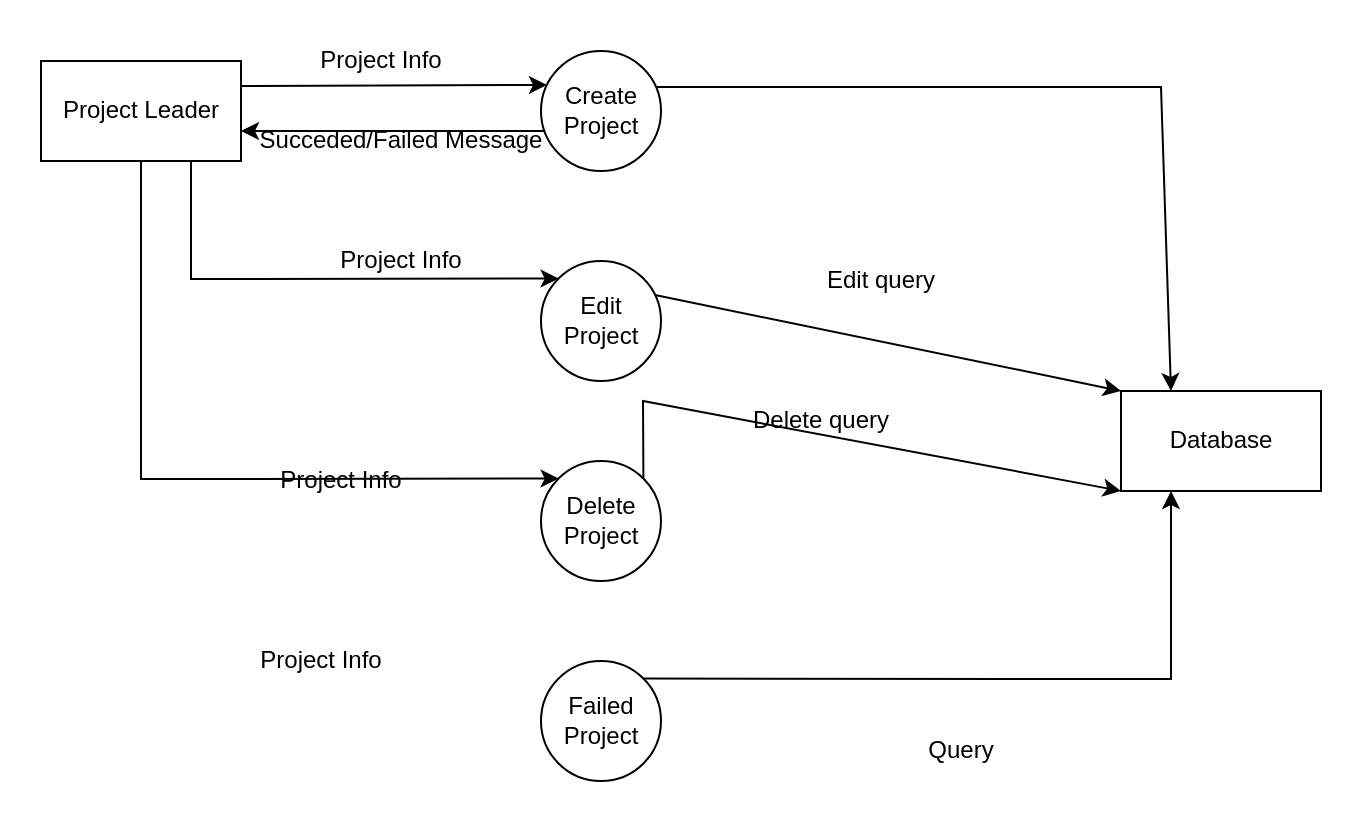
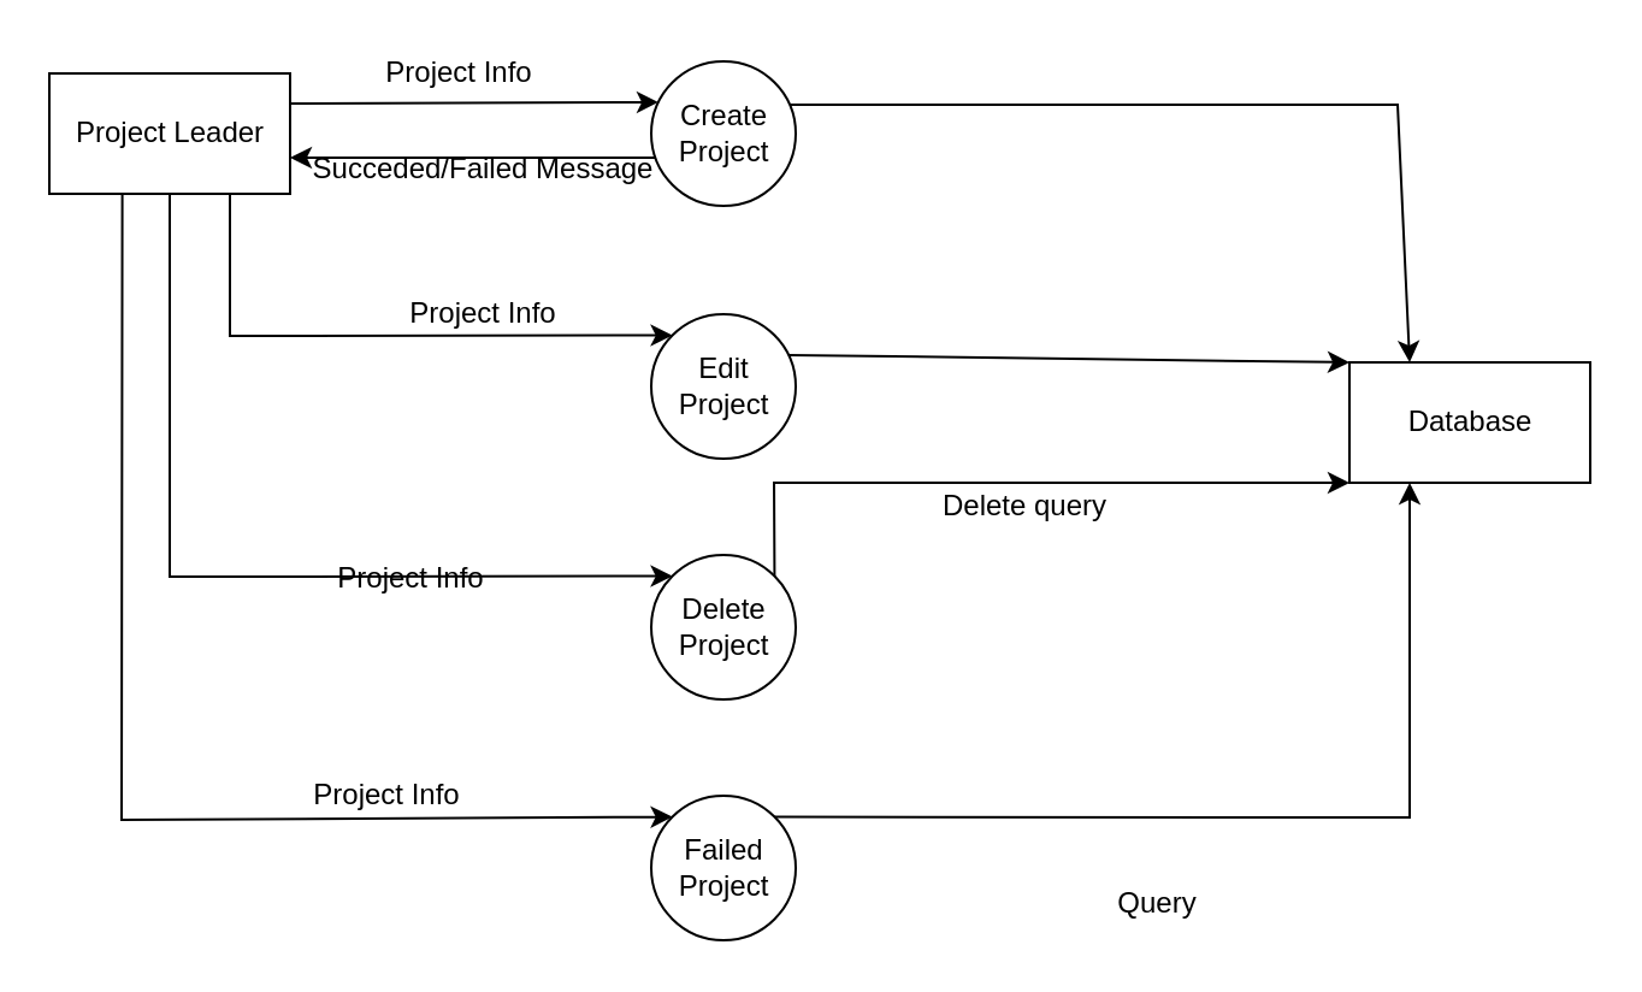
  <mxCell id="0" />
  <mxCell id="1" parent="0" />
  <mxCell id="2" value="Project Leader" style="html=1;dashed=0;whitespace=wrap;" vertex="1" parent="1"><mxGeometry x="20" y="30" width="100" height="50" as="geometry" /></mxCell>
  <mxCell id="3" value="&lt;div&gt;Create &lt;br&gt;&lt;/div&gt;&lt;div&gt;Project&lt;/div&gt;" style="shape=ellipse;html=1;dashed=0;whitespace=wrap;aspect=fixed;perimeter=ellipsePerimeter;" vertex="1" parent="1"><mxGeometry x="270" y="25" width="60" height="60" as="geometry" /></mxCell>
  <mxCell id="4" value="" style="endArrow=classic;html=1;rounded=0;entryX=0.05;entryY=0.283;entryDx=0;entryDy=0;entryPerimeter=0;exitX=1;exitY=0.25;exitDx=0;exitDy=0;" edge="1" parent="1" source="2" target="3"><mxGeometry width="50" height="50" relative="1" as="geometry"><mxPoint x="130" y="50" as="sourcePoint" /><mxPoint x="210" y="60" as="targetPoint" /></mxGeometry></mxCell>
  <mxCell id="5" value="Project Info" style="text;html=1;align=center;verticalAlign=middle;resizable=0;points=[];autosize=1;strokeColor=none;fillColor=none;" vertex="1" parent="1"><mxGeometry x="150" y="20" width="80" height="20" as="geometry" /></mxCell>
  <mxCell id="6" value="" style="endArrow=classic;html=1;rounded=0;exitX=0.033;exitY=0.667;exitDx=0;exitDy=0;exitPerimeter=0;" edge="1" parent="1" source="3"><mxGeometry width="50" height="50" relative="1" as="geometry"><mxPoint x="140" y="80.52" as="sourcePoint" /><mxPoint x="120" y="65" as="targetPoint" /></mxGeometry></mxCell>
  <mxCell id="7" value="Succeded/Failed Message" style="text;html=1;align=center;verticalAlign=middle;resizable=0;points=[];autosize=1;strokeColor=none;fillColor=none;" vertex="1" parent="1"><mxGeometry x="120" y="60" width="160" height="20" as="geometry" /></mxCell>
  <mxCell id="8" value="&lt;div&gt;Edit&lt;br&gt;&lt;/div&gt;&lt;div&gt;Project&lt;/div&gt;" style="shape=ellipse;html=1;dashed=0;whitespace=wrap;aspect=fixed;perimeter=ellipsePerimeter;" vertex="1" parent="1"><mxGeometry x="270" y="130" width="60" height="60" as="geometry" /></mxCell>
  <mxCell id="9" value="&lt;div&gt;Delete&lt;/div&gt;&lt;div&gt;Project&lt;br&gt;&lt;/div&gt;" style="shape=ellipse;html=1;dashed=0;whitespace=wrap;aspect=fixed;perimeter=ellipsePerimeter;" vertex="1" parent="1"><mxGeometry x="270" y="230" width="60" height="60" as="geometry" /></mxCell>
  <mxCell id="10" value="&lt;div&gt;Failed&lt;br&gt;&lt;/div&gt;&lt;div&gt;Project&lt;br&gt;&lt;/div&gt;" style="shape=ellipse;html=1;dashed=0;whitespace=wrap;aspect=fixed;perimeter=ellipsePerimeter;" vertex="1" parent="1"><mxGeometry x="270" y="330" width="60" height="60" as="geometry" /></mxCell>
  <mxCell id="11" value="" style="endArrow=classic;html=1;rounded=0;entryX=0;entryY=0;entryDx=0;entryDy=0;exitX=0.75;exitY=1;exitDx=0;exitDy=0;" edge="1" parent="1" source="2" target="8"><mxGeometry width="50" height="50" relative="1" as="geometry"><mxPoint x="117" y="150.52" as="sourcePoint" /><mxPoint x="270" y="150" as="targetPoint" /><Array as="points"><mxPoint x="95" y="139" /></Array></mxGeometry></mxCell>
  <mxCell id="12" value="Project Info" style="text;html=1;align=center;verticalAlign=middle;resizable=0;points=[];autosize=1;strokeColor=none;fillColor=none;" vertex="1" parent="1"><mxGeometry x="160" y="120" width="80" height="20" as="geometry" /></mxCell>
  <mxCell id="13" value="" style="endArrow=classic;html=1;rounded=0;entryX=0;entryY=0;entryDx=0;entryDy=0;exitX=0.5;exitY=1;exitDx=0;exitDy=0;" edge="1" parent="1" source="2" target="9"><mxGeometry width="50" height="50" relative="1" as="geometry"><mxPoint x="70" y="180" as="sourcePoint" /><mxPoint x="253.787" y="238.787" as="targetPoint" /><Array as="points"><mxPoint x="70" y="239" /></Array></mxGeometry></mxCell>
+ <mxCell id="14" value="" style="endArrow=classic;html=1;rounded=0;entryX=0;entryY=0;entryDx=0;entryDy=0;exitX=0.303;exitY=0.993;exitDx=0;exitDy=0;exitPerimeter=0;" edge="1" parent="1" source="2" target="10"><mxGeometry width="50" height="50" relative="1" as="geometry"><mxPoint x="50" y="190" as="sourcePoint" /><mxPoint x="258.787" y="348.787" as="targetPoint" /><Array as="points"><mxPoint x="50" y="340" /></Array></mxGeometry></mxCell>
  <mxCell id="15" value="Project Info" style="text;html=1;align=center;verticalAlign=middle;resizable=0;points=[];autosize=1;strokeColor=none;fillColor=none;" vertex="1" parent="1"><mxGeometry x="130" y="230" width="80" height="20" as="geometry" /></mxCell>
  <mxCell id="16" value="Project Info" style="text;html=1;align=center;verticalAlign=middle;resizable=0;points=[];autosize=1;strokeColor=none;fillColor=none;" vertex="1" parent="1"><mxGeometry x="120" y="320" width="80" height="20" as="geometry" /></mxCell>
- <mxCell id="17" value="Database" style="html=1;dashed=0;whitespace=wrap;" vertex="1" parent="1"><mxGeometry x="560" y="195" width="100" height="50" as="geometry" /></mxCell>
+ <mxCell id="17" value="Database" style="html=1;dashed=0;whitespace=wrap;" vertex="1" parent="1"><mxGeometry x="560" y="150" width="100" height="50" as="geometry" /></mxCell>
  <mxCell id="18" value="" style="endArrow=classic;html=1;rounded=0;entryX=0.25;entryY=0;entryDx=0;entryDy=0;exitX=0.967;exitY=0.3;exitDx=0;exitDy=0;exitPerimeter=0;" edge="1" parent="1" source="3" target="17"><mxGeometry width="50" height="50" relative="1" as="geometry"><mxPoint x="490" y="40.52" as="sourcePoint" /><mxPoint x="643" y="40" as="targetPoint" /><Array as="points"><mxPoint x="580" y="43" /></Array></mxGeometry></mxCell>
  <mxCell id="19" value="" style="endArrow=classic;html=1;rounded=0;exitX=0.95;exitY=0.283;exitDx=0;exitDy=0;exitPerimeter=0;entryX=0;entryY=0;entryDx=0;entryDy=0;" edge="1" parent="1" source="8" target="17"><mxGeometry width="50" height="50" relative="1" as="geometry"><mxPoint x="420" y="280" as="sourcePoint" /><mxPoint x="470" y="230" as="targetPoint" /></mxGeometry></mxCell>
- <mxCell id="20" value="Edit query" style="text;html=1;align=center;verticalAlign=middle;resizable=0;points=[];autosize=1;strokeColor=none;fillColor=none;" vertex="1" parent="1"><mxGeometry x="405" y="130" width="70" height="20" as="geometry" /></mxCell>
- <mxCell id="21" value="Delete query" style="text;html=1;align=center;verticalAlign=middle;resizable=0;points=[];autosize=1;strokeColor=none;fillColor=none;" vertex="1" parent="1"><mxGeometry x="370" y="200" width="80" height="20" as="geometry" /></mxCell>
+ <mxCell id="21" value="Delete query" style="text;html=1;align=center;verticalAlign=middle;resizable=0;points=[];autosize=1;strokeColor=none;fillColor=none;" vertex="1" parent="1"><mxGeometry x="385" y="200" width="80" height="20" as="geometry" /></mxCell>
  <mxCell id="22" value="" style="endArrow=classic;html=1;rounded=0;exitX=1;exitY=0;exitDx=0;exitDy=0;entryX=0;entryY=1;entryDx=0;entryDy=0;" edge="1" parent="1" source="9" target="17"><mxGeometry width="50" height="50" relative="1" as="geometry"><mxPoint x="420" y="280" as="sourcePoint" /><mxPoint x="470" y="230" as="targetPoint" /><Array as="points"><mxPoint x="321" y="200" /></Array></mxGeometry></mxCell>
  <mxCell id="23" value="Query" style="text;html=1;align=center;verticalAlign=middle;resizable=0;points=[];autosize=1;strokeColor=none;fillColor=none;" vertex="1" parent="1"><mxGeometry x="455" y="365" width="50" height="20" as="geometry" /></mxCell>
  <mxCell id="24" value="" style="endArrow=classic;html=1;rounded=0;exitX=1;exitY=0;exitDx=0;exitDy=0;entryX=0.25;entryY=1;entryDx=0;entryDy=0;" edge="1" parent="1" source="10" target="17"><mxGeometry width="50" height="50" relative="1" as="geometry"><mxPoint x="420" y="280" as="sourcePoint" /><mxPoint x="470" y="230" as="targetPoint" /><Array as="points"><mxPoint x="585" y="339" /></Array></mxGeometry></mxCell>
